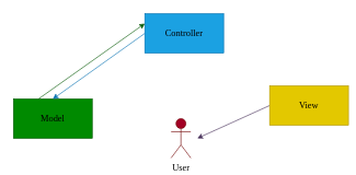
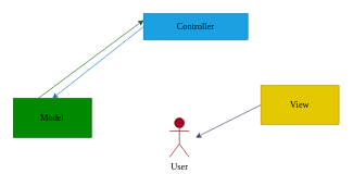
  <mxCell id="0" />
  <mxCell id="1" parent="0" />
  <mxCell id="2" style="edgeStyle=none;html=1;entryX=0;entryY=0.25;entryDx=0;entryDy=0;fontFamily=Times New Roman;fontSize=14;exitX=0.317;exitY=0;exitDx=0;exitDy=0;exitPerimeter=0;fillColor=#008a00;strokeColor=#005700;" edge="1" parent="1" source="3" target="5"><mxGeometry relative="1" as="geometry" /></mxCell>
  <mxCell id="3" value="&lt;font style=&quot;font-size: 14px;&quot; face=&quot;Times New Roman&quot;&gt;Model&lt;/font&gt;" style="rounded=0;whiteSpace=wrap;html=1;fillColor=#008a00;fontColor=#000000;strokeColor=#005700;" vertex="1" parent="1"><mxGeometry x="20" y="150" width="120" height="60" as="geometry" /></mxCell>
  <mxCell id="4" style="edgeStyle=none;html=1;entryX=0.5;entryY=0;entryDx=0;entryDy=0;fontFamily=Times New Roman;fontSize=14;exitX=0;exitY=0.5;exitDx=0;exitDy=0;fillColor=#1ba1e2;strokeColor=#006EAF;" edge="1" parent="1" source="5" target="3"><mxGeometry relative="1" as="geometry" /></mxCell>
- <mxCell id="5" value="&lt;font style=&quot;font-size: 14px;&quot; face=&quot;Times New Roman&quot;&gt;Controller&lt;/font&gt;" style="rounded=0;whiteSpace=wrap;html=1;fillColor=#1ba1e2;fontColor=#000000;strokeColor=#006EAF;" vertex="1" parent="1"><mxGeometry x="220" y="20" width="120" height="60" as="geometry" /></mxCell>
+ <mxCell id="5" value="&lt;font style=&quot;font-size: 14px;&quot; face=&quot;Times New Roman&quot;&gt;Controller&lt;/font&gt;" style="rounded=0;whiteSpace=wrap;html=1;fillColor=#1ba1e2;fontColor=#000000;strokeColor=#006EAF;" vertex="1" parent="1"><mxGeometry x="220" y="20" width="160" height="40" as="geometry" /></mxCell>
  <mxCell id="6" style="edgeStyle=none;html=1;fontFamily=Times New Roman;fontSize=14;exitX=0;exitY=0.5;exitDx=0;exitDy=0;fillColor=#76608a;strokeColor=#432D57;" edge="1" parent="1" source="7"><mxGeometry relative="1" as="geometry"><mxPoint x="300" y="210" as="targetPoint" /></mxGeometry></mxCell>
- <mxCell id="7" value="&lt;font face=&quot;Times New Roman&quot; style=&quot;font-size: 14px;&quot;&gt;View&lt;/font&gt;" style="rounded=0;whiteSpace=wrap;html=1;fillColor=#e3c800;fontColor=#000000;strokeColor=#B09500;" vertex="1" parent="1"><mxGeometry x="410" y="130" width="120" height="60" as="geometry" /></mxCell>
+ <mxCell id="7" value="&lt;font face=&quot;Times New Roman&quot; style=&quot;font-size: 14px;&quot;&gt;View&lt;/font&gt;" style="rounded=0;whiteSpace=wrap;html=1;fillColor=#e3c800;fontColor=#000000;strokeColor=#B09500;" vertex="1" parent="1"><mxGeometry x="400" y="130" width="120" height="60" as="geometry" /></mxCell>
  <mxCell id="8" value="User" style="shape=umlActor;verticalLabelPosition=bottom;verticalAlign=top;html=1;outlineConnect=0;fontFamily=Times New Roman;fontSize=14;fillColor=#a20025;fontColor=#050505;strokeColor=#6F0000;" vertex="1" parent="1"><mxGeometry x="260" y="180" width="30" height="60" as="geometry" /></mxCell>
